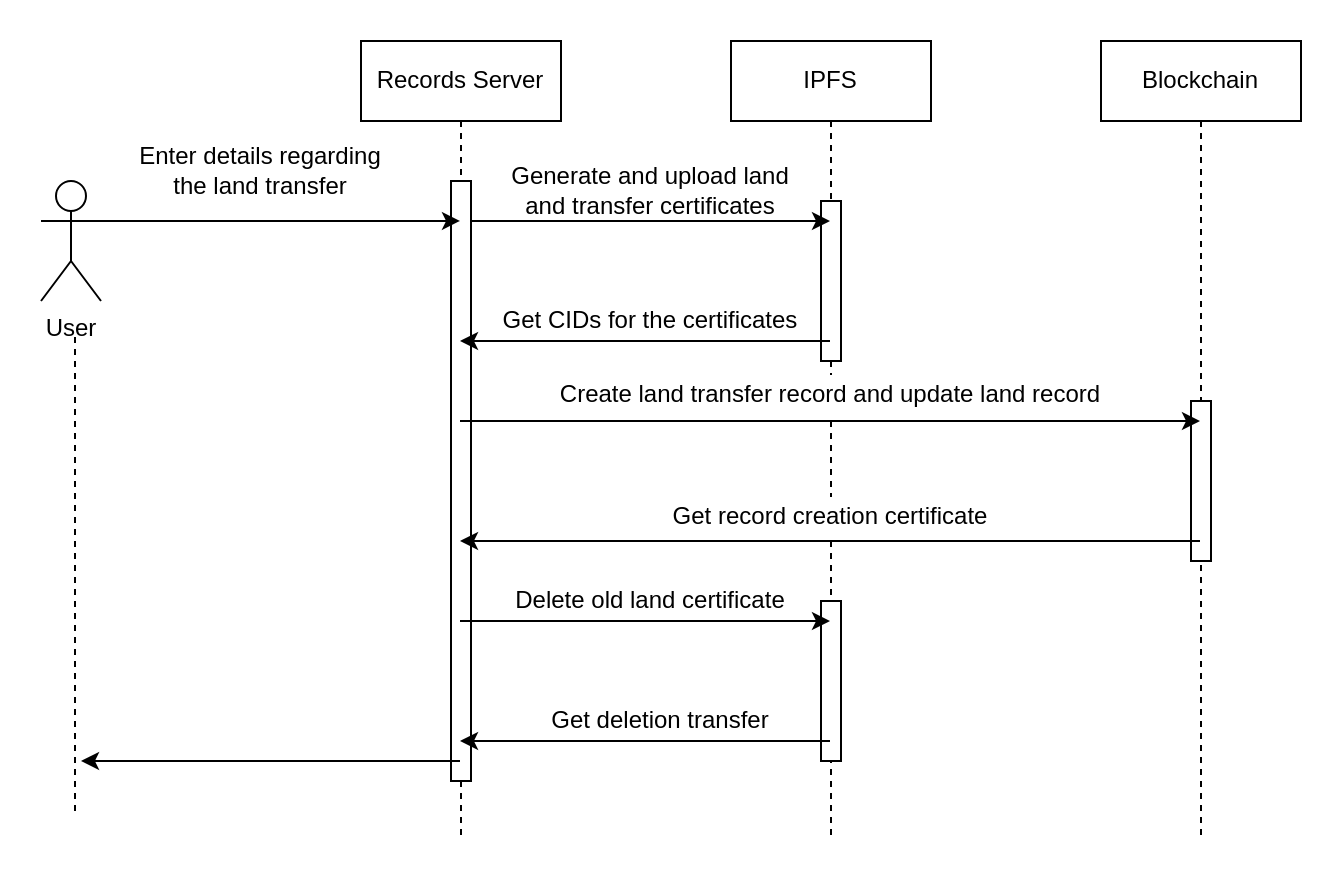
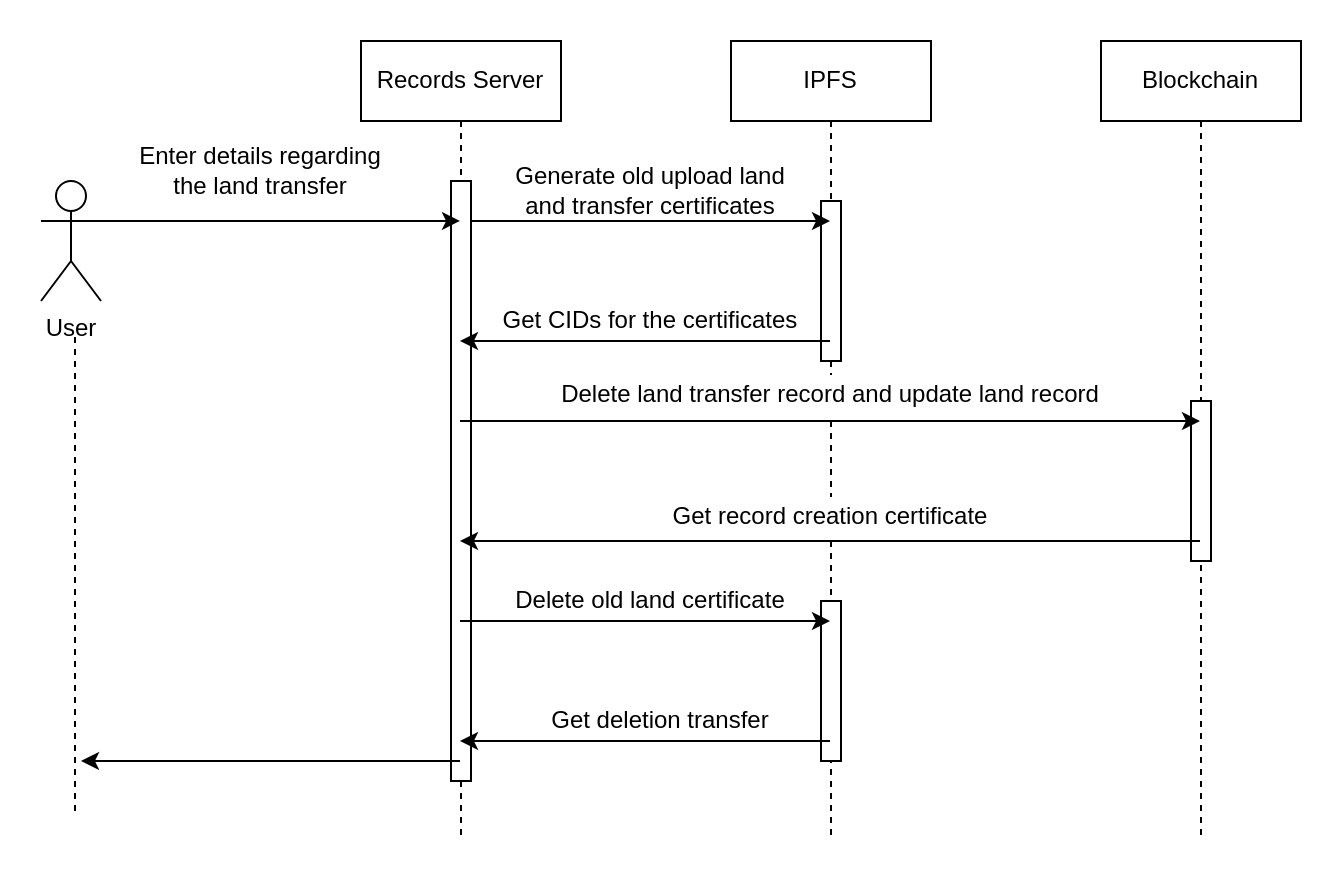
  <mxCell id="0" />
  <mxCell id="1" parent="0" />
  <mxCell id="2" value="Records Server" style="shape=umlLifeline;perimeter=lifelinePerimeter;whiteSpace=wrap;html=1;container=1;collapsible=0;recursiveResize=0;outlineConnect=0;" vertex="1" parent="1"><mxGeometry x="180" y="20" width="100" height="400" as="geometry" /></mxCell>
  <mxCell id="3" value="" style="html=1;points=[];perimeter=orthogonalPerimeter;" vertex="1" parent="2"><mxGeometry x="45" y="70" width="10" height="300" as="geometry" /></mxCell>
  <mxCell id="4" value="IPFS" style="shape=umlLifeline;perimeter=lifelinePerimeter;whiteSpace=wrap;html=1;container=1;collapsible=0;recursiveResize=0;outlineConnect=0;" vertex="1" parent="1"><mxGeometry x="365" y="20" width="100" height="400" as="geometry" /></mxCell>
  <mxCell id="5" value="" style="html=1;points=[];perimeter=orthogonalPerimeter;" vertex="1" parent="4"><mxGeometry x="45" y="80" width="10" height="80" as="geometry" /></mxCell>
  <mxCell id="6" value="&lt;div&gt;Blockchain&lt;/div&gt;" style="shape=umlLifeline;perimeter=lifelinePerimeter;whiteSpace=wrap;html=1;container=1;collapsible=0;recursiveResize=0;outlineConnect=0;" vertex="1" parent="1"><mxGeometry x="550" y="20" width="100" height="400" as="geometry" /></mxCell>
  <mxCell id="7" value="" style="html=1;points=[];perimeter=orthogonalPerimeter;" vertex="1" parent="6"><mxGeometry x="45" y="180" width="10" height="80" as="geometry" /></mxCell>
  <mxCell id="8" value="" style="html=1;points=[];perimeter=orthogonalPerimeter;" vertex="1" parent="1"><mxGeometry x="410" y="300" width="10" height="80" as="geometry" /></mxCell>
  <mxCell id="9" value="User" style="shape=umlActor;verticalLabelPosition=bottom;verticalAlign=top;html=1;" vertex="1" parent="1"><mxGeometry x="20" y="90" width="30" height="60" as="geometry" /></mxCell>
  <mxCell id="10" value="" style="endArrow=none;dashed=1;html=1;" edge="1" parent="1"><mxGeometry width="50" height="50" relative="1" as="geometry"><mxPoint x="37" y="405" as="sourcePoint" /><mxPoint x="37" y="165" as="targetPoint" /></mxGeometry></mxCell>
  <mxCell id="11" value="" style="endArrow=classic;html=1;exitX=1;exitY=0.333;exitDx=0;exitDy=0;exitPerimeter=0;" edge="1" parent="1" source="9" target="2"><mxGeometry width="50" height="50" relative="1" as="geometry"><mxPoint x="210" y="260" as="sourcePoint" /><mxPoint x="260" y="210" as="targetPoint" /></mxGeometry></mxCell>
  <mxCell id="12" value="" style="endArrow=classic;html=1;" edge="1" parent="1" source="3" target="4"><mxGeometry width="50" height="50" relative="1" as="geometry"><mxPoint x="210" y="260" as="sourcePoint" /><mxPoint x="260" y="210" as="targetPoint" /><Array as="points"><mxPoint x="340" y="110" /></Array></mxGeometry></mxCell>
  <mxCell id="13" value="" style="endArrow=classic;html=1;" edge="1" parent="1" source="4" target="2"><mxGeometry width="50" height="50" relative="1" as="geometry"><mxPoint x="210" y="260" as="sourcePoint" /><mxPoint x="260" y="210" as="targetPoint" /><Array as="points"><mxPoint x="290" y="170" /></Array></mxGeometry></mxCell>
  <mxCell id="14" value="" style="endArrow=classic;html=1;" edge="1" parent="1" source="2" target="6"><mxGeometry width="50" height="50" relative="1" as="geometry"><mxPoint x="210" y="260" as="sourcePoint" /><mxPoint x="260" y="210" as="targetPoint" /><Array as="points"><mxPoint x="450" y="210" /></Array></mxGeometry></mxCell>
  <mxCell id="15" value="" style="endArrow=classic;html=1;" edge="1" parent="1" source="6" target="2"><mxGeometry width="50" height="50" relative="1" as="geometry"><mxPoint x="210" y="260" as="sourcePoint" /><mxPoint x="260" y="210" as="targetPoint" /><Array as="points"><mxPoint x="350" y="270" /></Array></mxGeometry></mxCell>
  <mxCell id="16" value="" style="endArrow=classic;html=1;" edge="1" parent="1" source="2" target="4"><mxGeometry width="50" height="50" relative="1" as="geometry"><mxPoint x="210" y="260" as="sourcePoint" /><mxPoint x="260" y="210" as="targetPoint" /><Array as="points"><mxPoint x="360" y="310" /></Array></mxGeometry></mxCell>
  <mxCell id="17" value="" style="endArrow=classic;html=1;" edge="1" parent="1" source="4" target="2"><mxGeometry width="50" height="50" relative="1" as="geometry"><mxPoint x="210" y="260" as="sourcePoint" /><mxPoint x="260" y="210" as="targetPoint" /><Array as="points"><mxPoint x="340" y="370" /></Array></mxGeometry></mxCell>
  <mxCell id="18" value="" style="endArrow=classic;html=1;" edge="1" parent="1" source="2"><mxGeometry width="50" height="50" relative="1" as="geometry"><mxPoint x="210" y="260" as="sourcePoint" /><mxPoint x="40" y="380" as="targetPoint" /></mxGeometry></mxCell>
  <mxCell id="19" value="Enter details regarding the land transfer" style="text;html=1;strokeColor=none;fillColor=none;align=center;verticalAlign=middle;whiteSpace=wrap;rounded=0;" vertex="1" parent="1"><mxGeometry x="60" y="75" width="140" height="20" as="geometry" /></mxCell>
- <mxCell id="20" value="Generate and upload land and transfer certificates" style="text;html=1;strokeColor=none;fillColor=none;align=center;verticalAlign=middle;whiteSpace=wrap;rounded=0;" vertex="1" parent="1"><mxGeometry x="250" y="85" width="150" height="20" as="geometry" /></mxCell>
+ <mxCell id="20" value="Generate old upload land and transfer certificates" style="text;html=1;strokeColor=none;fillColor=none;align=center;verticalAlign=middle;whiteSpace=wrap;rounded=0;" vertex="1" parent="1"><mxGeometry x="250" y="85" width="150" height="20" as="geometry" /></mxCell>
  <mxCell id="21" value="Get CIDs for the certificates" style="text;html=1;strokeColor=none;fillColor=none;align=center;verticalAlign=middle;whiteSpace=wrap;rounded=0;" vertex="1" parent="1"><mxGeometry x="250" y="150" width="150" height="20" as="geometry" /></mxCell>
- <mxCell id="22" value="Create land transfer record and update land record" style="text;html=1;strokeColor=none;align=center;verticalAlign=middle;whiteSpace=wrap;rounded=0;fillColor=#ffffff;" vertex="1" parent="1"><mxGeometry x="270" y="187" width="290" height="20" as="geometry" /></mxCell>
+ <mxCell id="22" value="Delete land transfer record and update land record" style="text;html=1;strokeColor=none;align=center;verticalAlign=middle;whiteSpace=wrap;rounded=0;fillColor=#ffffff;" vertex="1" parent="1"><mxGeometry x="270" y="187" width="290" height="20" as="geometry" /></mxCell>
  <mxCell id="23" value="Get record creation certificate" style="text;html=1;strokeColor=none;align=center;verticalAlign=middle;whiteSpace=wrap;rounded=0;fillColor=#ffffff;" vertex="1" parent="1"><mxGeometry x="305" y="248" width="220" height="20" as="geometry" /></mxCell>
  <mxCell id="24" value="Delete old land certificate" style="text;html=1;strokeColor=none;fillColor=none;align=center;verticalAlign=middle;whiteSpace=wrap;rounded=0;" vertex="1" parent="1"><mxGeometry x="255" y="290" width="140" height="20" as="geometry" /></mxCell>
  <mxCell id="25" value="Get deletion transfer" style="text;html=1;strokeColor=none;fillColor=none;align=center;verticalAlign=middle;whiteSpace=wrap;rounded=0;" vertex="1" parent="1"><mxGeometry x="250" y="350" width="160" height="20" as="geometry" /></mxCell>
